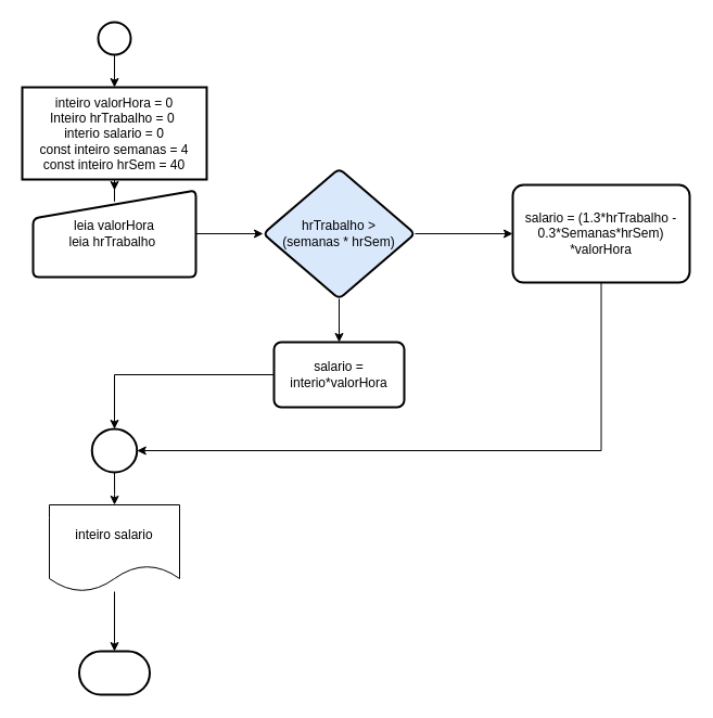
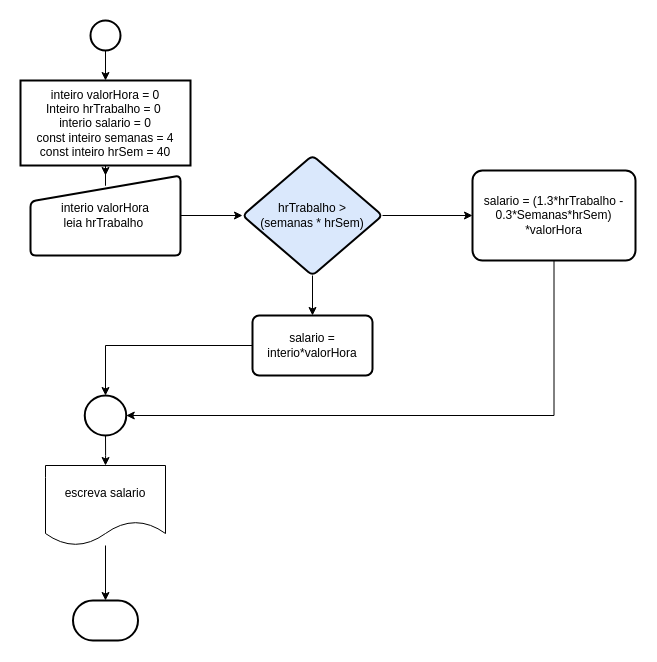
  <mxCell id="0" />
  <mxCell id="1" parent="0" />
  <mxCell id="2" value="" style="edgeStyle=orthogonalEdgeStyle;rounded=0;orthogonalLoop=1;jettySize=auto;html=1;" edge="1" parent="1" source="3" target="6"><mxGeometry relative="1" as="geometry" /></mxCell>
  <mxCell id="3" value="" style="strokeWidth=2;html=1;shape=mxgraph.flowchart.start_2;whiteSpace=wrap;" vertex="1" parent="1"><mxGeometry x="90" y="20" width="30" height="30" as="geometry" /></mxCell>
  <mxCell id="4" value="" style="strokeWidth=2;html=1;shape=mxgraph.flowchart.terminator;whiteSpace=wrap;" vertex="1" parent="1"><mxGeometry x="72.5" y="600" width="65" height="40" as="geometry" /></mxCell>
  <mxCell id="5" value="" style="edgeStyle=orthogonalEdgeStyle;rounded=0;orthogonalLoop=1;jettySize=auto;html=1;" edge="1" parent="1" source="6" target="8"><mxGeometry relative="1" as="geometry" /></mxCell>
  <mxCell id="6" value="inteiro valorHora = 0&lt;br&gt;Inteiro hrTrabalho = 0&amp;nbsp;&lt;br&gt;interio salario = 0&lt;br&gt;const inteiro semanas = 4&lt;br&gt;const inteiro hrSem = 40" style="whiteSpace=wrap;html=1;strokeWidth=2;" vertex="1" parent="1"><mxGeometry x="20" y="80" width="170" height="85" as="geometry" /></mxCell>
  <mxCell id="7" value="" style="edgeStyle=orthogonalEdgeStyle;rounded=0;orthogonalLoop=1;jettySize=auto;html=1;" edge="1" parent="1" source="8" target="11"><mxGeometry relative="1" as="geometry" /></mxCell>
- <mxCell id="8" value="leia valorHora&lt;br style=&quot;border-color: var(--border-color);&quot;&gt;leia hrTrabalho&amp;nbsp;" style="html=1;strokeWidth=2;shape=manualInput;whiteSpace=wrap;rounded=1;size=26;arcSize=11;" vertex="1" parent="1"><mxGeometry x="30" y="175" width="150" height="80" as="geometry" /></mxCell>
+ <mxCell id="8" value="interio valorHora&lt;br style=&quot;border-color: var(--border-color);&quot;&gt;leia hrTrabalho&amp;nbsp;" style="html=1;strokeWidth=2;shape=manualInput;whiteSpace=wrap;rounded=1;size=26;arcSize=11;" vertex="1" parent="1"><mxGeometry x="30" y="175" width="150" height="80" as="geometry" /></mxCell>
  <mxCell id="9" value="" style="edgeStyle=orthogonalEdgeStyle;rounded=0;orthogonalLoop=1;jettySize=auto;html=1;" edge="1" parent="1" source="11" target="13"><mxGeometry relative="1" as="geometry" /></mxCell>
  <mxCell id="10" value="" style="edgeStyle=orthogonalEdgeStyle;rounded=0;orthogonalLoop=1;jettySize=auto;html=1;" edge="1" parent="1" source="11" target="15"><mxGeometry relative="1" as="geometry" /></mxCell>
  <mxCell id="11" value="hrTrabalho&amp;nbsp;&amp;gt; &lt;br&gt;(semanas * hrSem)" style="rhombus;whiteSpace=wrap;html=1;strokeWidth=2;rounded=1;arcSize=11;fillColor=#dae8fc;" vertex="1" parent="1"><mxGeometry x="242" y="155" width="140" height="120" as="geometry" /></mxCell>
  <mxCell id="12" style="edgeStyle=orthogonalEdgeStyle;rounded=0;orthogonalLoop=1;jettySize=auto;html=1;entryX=0.5;entryY=0;entryDx=0;entryDy=0;" edge="1" parent="1" source="13" target="17"><mxGeometry relative="1" as="geometry" /></mxCell>
  <mxCell id="13" value="salario = interio*valorHora" style="whiteSpace=wrap;html=1;strokeWidth=2;rounded=1;arcSize=11;" vertex="1" parent="1"><mxGeometry x="252" y="315" width="120" height="60" as="geometry" /></mxCell>
  <mxCell id="14" value="" style="edgeStyle=orthogonalEdgeStyle;rounded=0;orthogonalLoop=1;jettySize=auto;html=1;" edge="1" parent="1" source="15" target="17"><mxGeometry relative="1" as="geometry"><Array as="points"><mxPoint x="554" y="415" /></Array></mxGeometry></mxCell>
  <mxCell id="15" value="salario = (1.3*hrTrabalho - 0.3*Semanas*hrSem)&lt;br&gt;*valorHora" style="whiteSpace=wrap;html=1;strokeWidth=2;rounded=1;arcSize=11;" vertex="1" parent="1"><mxGeometry x="472" y="170" width="163" height="90" as="geometry" /></mxCell>
  <mxCell id="16" value="" style="edgeStyle=orthogonalEdgeStyle;rounded=0;orthogonalLoop=1;jettySize=auto;html=1;" edge="1" parent="1" source="17" target="19"><mxGeometry relative="1" as="geometry" /></mxCell>
  <mxCell id="17" value="" style="ellipse;whiteSpace=wrap;html=1;strokeWidth=2;rounded=1;arcSize=11;" vertex="1" parent="1"><mxGeometry x="84.25" y="395" width="41.5" height="40" as="geometry" /></mxCell>
  <mxCell id="18" value="" style="edgeStyle=orthogonalEdgeStyle;rounded=0;orthogonalLoop=1;jettySize=auto;html=1;" edge="1" parent="1" source="19" target="4"><mxGeometry relative="1" as="geometry" /></mxCell>
- <mxCell id="19" value="inteiro salario" style="shape=document;whiteSpace=wrap;html=1;boundedLbl=1;" vertex="1" parent="1"><mxGeometry x="45" y="465" width="120" height="80" as="geometry" /></mxCell>
+ <mxCell id="19" value="escreva salario" style="shape=document;whiteSpace=wrap;html=1;boundedLbl=1;" vertex="1" parent="1"><mxGeometry x="45" y="465" width="120" height="80" as="geometry" /></mxCell>
